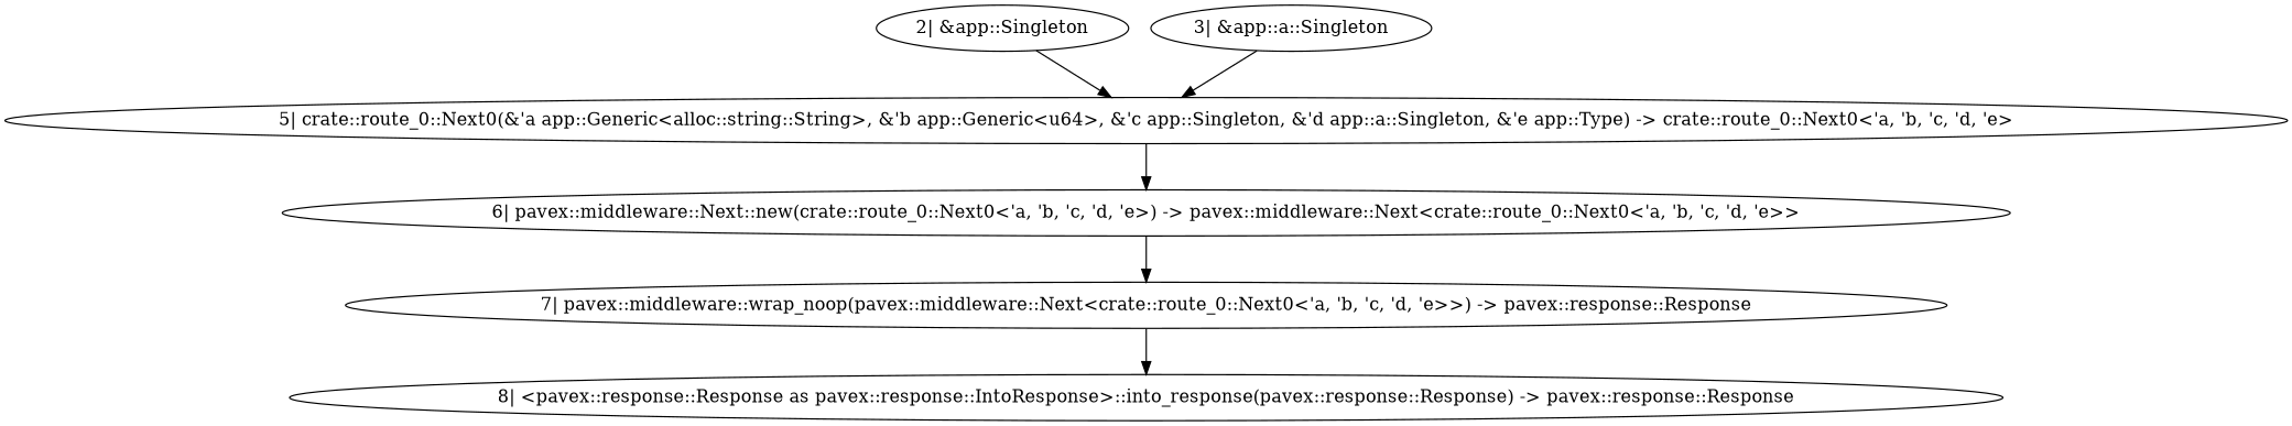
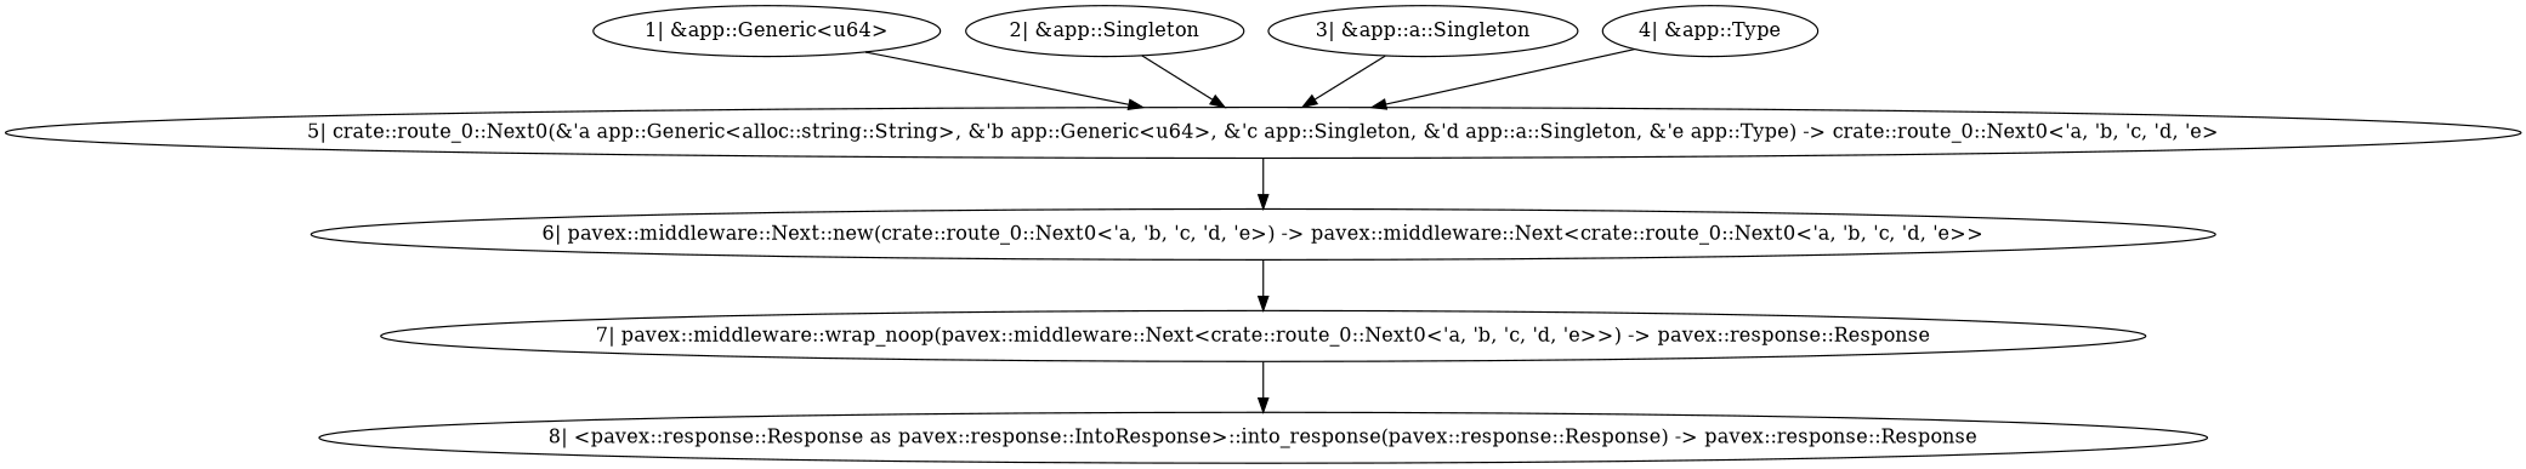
  digraph {
    n1 [label="7| pavex::middleware::wrap_noop(pavex::middleware::Next<crate::route_0::Next0<'a, 'b, 'c, 'd, 'e>>) -> pavex::response::Response"]
    n2 [label="8| <pavex::response::Response as pavex::response::IntoResponse>::into_response(pavex::response::Response) -> pavex::response::Response"]
    n3 [label="6| pavex::middleware::Next::new(crate::route_0::Next0<'a, 'b, 'c, 'd, 'e>) -> pavex::middleware::Next<crate::route_0::Next0<'a, 'b, 'c, 'd, 'e>>"]
    n4 [label="5| crate::route_0::Next0(&'a app::Generic<alloc::string::String>, &'b app::Generic<u64>, &'c app::Singleton, &'d app::a::Singleton, &'e app::Type) -> crate::route_0::Next0<'a, 'b, 'c, 'd, 'e>"]
+   n5 [label="1| &app::Generic<u64>"]
    n6 [label="2| &app::Singleton"]
    n7 [label="3| &app::a::Singleton"]
+   n8 [label="4| &app::Type"]
    n1 -> n2
    n3 -> n1
    n4 -> n3
+   n5 -> n4
    n6 -> n4
    n7 -> n4
+   n8 -> n4
  }
